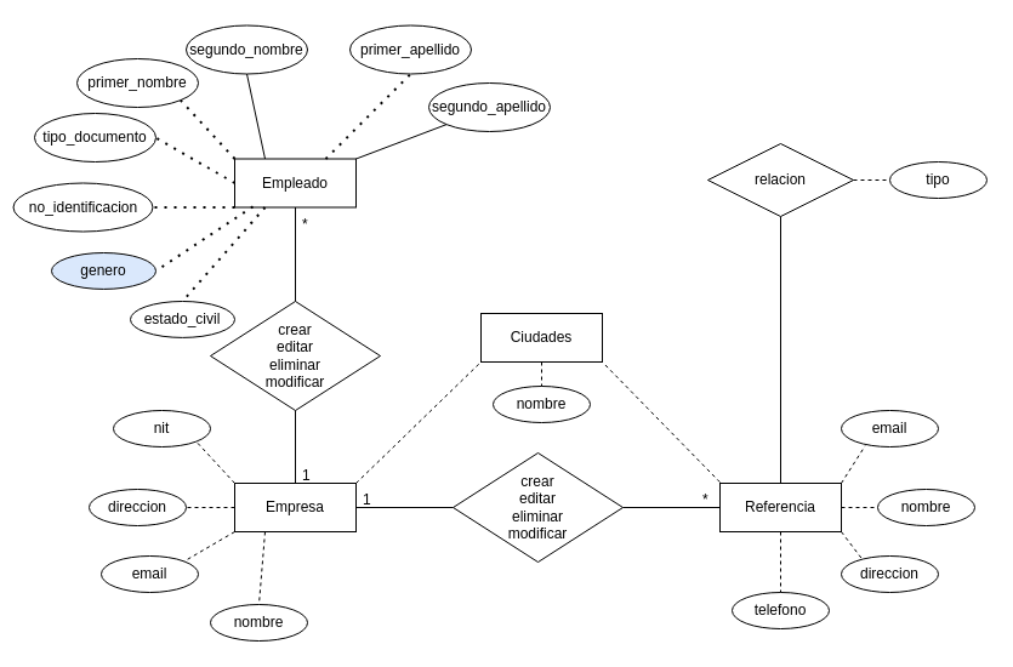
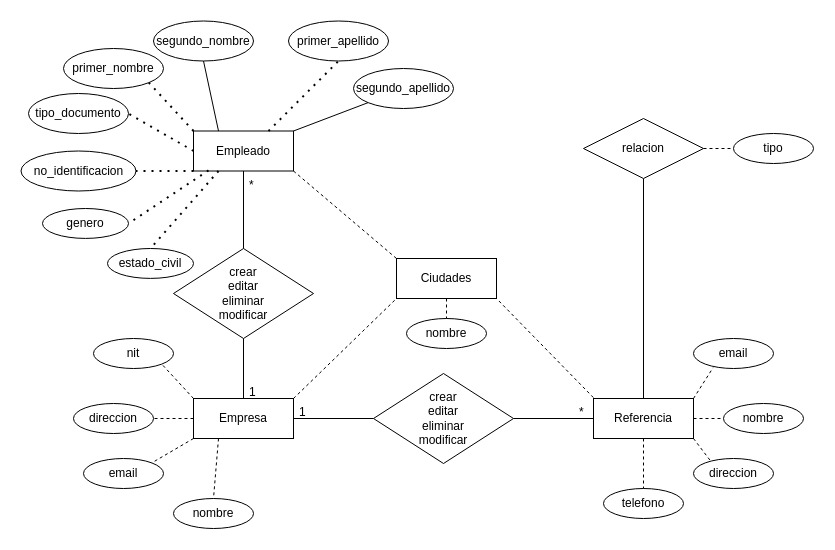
  <mxCell id="0" />
  <mxCell id="1" parent="0" />
  <mxCell id="2" value="Empleado" style="whiteSpace=wrap;html=1;align=center;" parent="1" vertex="1"><mxGeometry x="193" y="130.5" width="100" height="40" as="geometry" /></mxCell>
  <mxCell id="3" value="tipo_documento" style="ellipse;whiteSpace=wrap;html=1;align=center;" parent="1" vertex="1"><mxGeometry x="28" y="93" width="100" height="40" as="geometry" /></mxCell>
- <mxCell id="4" value="no_identificacion" style="ellipse;whiteSpace=wrap;html=1;align=center;" parent="1" vertex="1"><mxGeometry x="10.5" y="150.5" width="115" height="40" as="geometry" /></mxCell>
+ <mxCell id="4" value="no_identificacion" style="ellipse;whiteSpace=wrap;html=1;align=center;" parent="1" vertex="1"><mxGeometry x="20.5" y="150.5" width="115" height="40" as="geometry" /></mxCell>
  <mxCell id="5" value="segundo_apellido" style="ellipse;whiteSpace=wrap;html=1;align=center;" parent="1" vertex="1"><mxGeometry x="353" y="68" width="100" height="40" as="geometry" /></mxCell>
  <mxCell id="6" value="primer_apellido" style="ellipse;whiteSpace=wrap;html=1;align=center;" parent="1" vertex="1"><mxGeometry x="288" y="20.5" width="100" height="40" as="geometry" /></mxCell>
  <mxCell id="7" value="segundo_nombre" style="ellipse;whiteSpace=wrap;html=1;align=center;" parent="1" vertex="1"><mxGeometry x="153" y="20.5" width="100" height="40" as="geometry" /></mxCell>
  <mxCell id="8" value="primer_nombre" style="ellipse;whiteSpace=wrap;html=1;align=center;" parent="1" vertex="1"><mxGeometry x="63" y="48" width="100" height="40" as="geometry" /></mxCell>
  <mxCell id="9" value="Empresa" style="whiteSpace=wrap;html=1;align=center;" parent="1" vertex="1"><mxGeometry x="193" y="398" width="100" height="40" as="geometry" /></mxCell>
  <mxCell id="10" value="Referencia" style="whiteSpace=wrap;html=1;align=center;" parent="1" vertex="1"><mxGeometry x="593" y="398" width="100" height="40" as="geometry" /></mxCell>
  <mxCell id="11" value="nit" style="ellipse;whiteSpace=wrap;html=1;align=center;" parent="1" vertex="1"><mxGeometry x="93" y="338" width="80" height="30" as="geometry" /></mxCell>
  <mxCell id="12" value="direccion" style="ellipse;whiteSpace=wrap;html=1;align=center;" parent="1" vertex="1"><mxGeometry x="73" y="403" width="80" height="30" as="geometry" /></mxCell>
  <mxCell id="13" value="email" style="ellipse;whiteSpace=wrap;html=1;align=center;" parent="1" vertex="1"><mxGeometry x="83" y="458" width="80" height="30" as="geometry" /></mxCell>
  <mxCell id="14" value="nombre&lt;br&gt;" style="ellipse;whiteSpace=wrap;html=1;align=center;" parent="1" vertex="1"><mxGeometry x="406" y="318" width="80" height="30" as="geometry" /></mxCell>
  <mxCell id="15" value="" style="endArrow=none;dashed=1;html=1;dashPattern=1 3;strokeWidth=2;entryX=1;entryY=0.5;entryDx=0;entryDy=0;exitX=0;exitY=1;exitDx=0;exitDy=0;" parent="1" source="2" target="4" edge="1"><mxGeometry width="50" height="50" relative="1" as="geometry"><mxPoint x="283" y="160.5" as="sourcePoint" /><mxPoint x="320.639" y="118.389" as="targetPoint" /><Array as="points" /></mxGeometry></mxCell>
  <mxCell id="16" value="" style="endArrow=none;dashed=1;html=1;dashPattern=1 3;strokeWidth=2;exitX=0;exitY=0.5;exitDx=0;exitDy=0;entryX=1;entryY=0.5;entryDx=0;entryDy=0;" parent="1" source="2" target="3" edge="1"><mxGeometry width="50" height="50" relative="1" as="geometry"><mxPoint x="203" y="160.5" as="sourcePoint" /><mxPoint x="93" y="170.5" as="targetPoint" /></mxGeometry></mxCell>
  <mxCell id="17" value="" style="endArrow=none;dashed=1;html=1;dashPattern=1 3;strokeWidth=2;exitX=0;exitY=0;exitDx=0;exitDy=0;entryX=1;entryY=1;entryDx=0;entryDy=0;" parent="1" source="2" target="8" edge="1"><mxGeometry width="50" height="50" relative="1" as="geometry"><mxPoint x="193" y="132.61" as="sourcePoint" /><mxPoint x="245.639" y="90.499" as="targetPoint" /><Array as="points" /></mxGeometry></mxCell>
  <mxCell id="18" value="" style="endArrow=none;dashed=1;html=1;entryX=1;entryY=1;entryDx=0;entryDy=0;" parent="1" target="11" edge="1"><mxGeometry width="50" height="50" relative="1" as="geometry"><mxPoint x="193" y="398" as="sourcePoint" /><mxPoint x="483" y="348" as="targetPoint" /></mxGeometry></mxCell>
  <mxCell id="19" value="" style="endArrow=none;dashed=1;html=1;exitX=0;exitY=0.5;exitDx=0;exitDy=0;entryX=1;entryY=0.5;entryDx=0;entryDy=0;" parent="1" source="9" target="12" edge="1"><mxGeometry width="50" height="50" relative="1" as="geometry"><mxPoint x="433" y="398" as="sourcePoint" /><mxPoint x="483" y="348" as="targetPoint" /></mxGeometry></mxCell>
  <mxCell id="20" value="" style="endArrow=none;dashed=1;html=1;exitX=0;exitY=1;exitDx=0;exitDy=0;entryX=1;entryY=0;entryDx=0;entryDy=0;" parent="1" source="9" target="13" edge="1"><mxGeometry width="50" height="50" relative="1" as="geometry"><mxPoint x="433" y="398" as="sourcePoint" /><mxPoint x="483" y="348" as="targetPoint" /></mxGeometry></mxCell>
  <mxCell id="21" value="Ciudades" style="whiteSpace=wrap;html=1;align=center;" parent="1" vertex="1"><mxGeometry x="396" y="258" width="100" height="40" as="geometry" /></mxCell>
  <mxCell id="22" value="" style="endArrow=none;dashed=1;html=1;exitX=0.5;exitY=1;exitDx=0;exitDy=0;" parent="1" source="21" target="14" edge="1"><mxGeometry width="50" height="50" relative="1" as="geometry"><mxPoint x="533" y="378" as="sourcePoint" /><mxPoint x="583" y="328" as="targetPoint" /></mxGeometry></mxCell>
  <mxCell id="23" value="" style="endArrow=none;dashed=1;html=1;exitX=1;exitY=0;exitDx=0;exitDy=0;entryX=0;entryY=1;entryDx=0;entryDy=0;" parent="1" source="9" target="21" edge="1"><mxGeometry width="50" height="50" relative="1" as="geometry"><mxPoint x="533" y="438" as="sourcePoint" /><mxPoint x="583" y="388" as="targetPoint" /></mxGeometry></mxCell>
  <mxCell id="24" style="edgeStyle=orthogonalEdgeStyle;rounded=0;orthogonalLoop=1;jettySize=auto;html=1;exitX=0.5;exitY=1;exitDx=0;exitDy=0;" parent="1" source="10" target="10" edge="1"><mxGeometry relative="1" as="geometry" /></mxCell>
  <mxCell id="25" value="" style="endArrow=none;dashed=1;html=1;dashPattern=1 3;strokeWidth=2;exitX=0.75;exitY=0;exitDx=0;exitDy=0;entryX=0.5;entryY=1;entryDx=0;entryDy=0;" parent="1" source="2" target="6" edge="1"><mxGeometry width="50" height="50" relative="1" as="geometry"><mxPoint x="216.68" y="110.5" as="sourcePoint" /><mxPoint x="269.319" y="68.389" as="targetPoint" /><Array as="points" /></mxGeometry></mxCell>
  <mxCell id="26" value="crear&lt;br&gt;editar&lt;br&gt;eliminar&lt;br&gt;modificar" style="shape=rhombus;perimeter=rhombusPerimeter;whiteSpace=wrap;html=1;align=center;" parent="1" vertex="1"><mxGeometry x="373" y="373" width="140" height="90" as="geometry" /></mxCell>
  <mxCell id="27" value="" style="endArrow=none;html=1;rounded=0;entryX=0;entryY=0.5;entryDx=0;entryDy=0;" parent="1" source="26" target="10" edge="1"><mxGeometry relative="1" as="geometry"><mxPoint x="473" y="408" as="sourcePoint" /><mxPoint x="633" y="408" as="targetPoint" /></mxGeometry></mxCell>
  <mxCell id="28" value="" style="endArrow=none;html=1;rounded=0;exitX=1;exitY=0.5;exitDx=0;exitDy=0;entryX=0;entryY=0.5;entryDx=0;entryDy=0;" parent="1" source="9" target="26" edge="1"><mxGeometry relative="1" as="geometry"><mxPoint x="473" y="408" as="sourcePoint" /><mxPoint x="380" y="415" as="targetPoint" /></mxGeometry></mxCell>
  <mxCell id="29" value="" style="endArrow=none;html=1;entryX=0.5;entryY=1;entryDx=0;entryDy=0;exitX=0.25;exitY=0;exitDx=0;exitDy=0;" parent="1" source="2" target="7" edge="1"><mxGeometry width="50" height="50" relative="1" as="geometry"><mxPoint x="203" y="127" as="sourcePoint" /><mxPoint x="243" y="210.5" as="targetPoint" /><Array as="points" /></mxGeometry></mxCell>
  <mxCell id="30" style="edgeStyle=orthogonalEdgeStyle;rounded=0;orthogonalLoop=1;jettySize=auto;html=1;exitX=0.5;exitY=1;exitDx=0;exitDy=0;" parent="1" edge="1"><mxGeometry relative="1" as="geometry"><mxPoint x="643" y="168" as="sourcePoint" /><mxPoint x="643" y="168" as="targetPoint" /></mxGeometry></mxCell>
  <mxCell id="31" value="nombre" style="ellipse;whiteSpace=wrap;html=1;align=center;" parent="1" vertex="1"><mxGeometry x="723" y="403" width="80" height="30" as="geometry" /></mxCell>
  <mxCell id="32" value="" style="endArrow=none;dashed=1;html=1;entryX=0;entryY=0.5;entryDx=0;entryDy=0;exitX=1;exitY=0.5;exitDx=0;exitDy=0;" parent="1" source="10" target="31" edge="1"><mxGeometry width="50" height="50" relative="1" as="geometry"><mxPoint x="693" y="138" as="sourcePoint" /><mxPoint x="523" y="108" as="targetPoint" /></mxGeometry></mxCell>
  <mxCell id="33" value="email" style="ellipse;whiteSpace=wrap;html=1;align=center;" parent="1" vertex="1"><mxGeometry x="693" y="338" width="80" height="30" as="geometry" /></mxCell>
  <mxCell id="34" value="direccion" style="ellipse;whiteSpace=wrap;html=1;align=center;" parent="1" vertex="1"><mxGeometry x="693" y="458" width="80" height="30" as="geometry" /></mxCell>
  <mxCell id="35" value="" style="endArrow=none;dashed=1;html=1;entryX=0.227;entryY=0.13;entryDx=0;entryDy=0;entryPerimeter=0;exitX=1;exitY=1;exitDx=0;exitDy=0;" parent="1" source="10" target="34" edge="1"><mxGeometry width="50" height="50" relative="1" as="geometry"><mxPoint x="693" y="158" as="sourcePoint" /><mxPoint x="513" y="118" as="targetPoint" /></mxGeometry></mxCell>
  <mxCell id="36" value="" style="endArrow=none;dashed=1;html=1;exitX=1;exitY=0;exitDx=0;exitDy=0;entryX=0.245;entryY=0.972;entryDx=0;entryDy=0;entryPerimeter=0;" parent="1" source="10" target="33" edge="1"><mxGeometry width="50" height="50" relative="1" as="geometry"><mxPoint x="693" y="128" as="sourcePoint" /><mxPoint x="713" y="368" as="targetPoint" /></mxGeometry></mxCell>
  <mxCell id="37" value="" style="endArrow=none;html=1;rounded=0;entryX=0.5;entryY=0;entryDx=0;entryDy=0;exitX=0.5;exitY=1;exitDx=0;exitDy=0;" parent="1" source="47" target="10" edge="1"><mxGeometry relative="1" as="geometry"><mxPoint x="643" y="168" as="sourcePoint" /><mxPoint x="483" y="328" as="targetPoint" /></mxGeometry></mxCell>
  <mxCell id="38" value="telefono" style="ellipse;whiteSpace=wrap;html=1;align=center;" parent="1" vertex="1"><mxGeometry x="603" y="488" width="80" height="30" as="geometry" /></mxCell>
  <mxCell id="39" value="" style="endArrow=none;dashed=1;html=1;" parent="1" edge="1"><mxGeometry width="50" height="50" relative="1" as="geometry"><mxPoint x="643" y="438" as="sourcePoint" /><mxPoint x="643" y="488" as="targetPoint" /></mxGeometry></mxCell>
  <mxCell id="40" value="crear&lt;br&gt;editar&lt;br&gt;eliminar&lt;br&gt;modificar" style="shape=rhombus;perimeter=rhombusPerimeter;whiteSpace=wrap;html=1;align=center;" parent="1" vertex="1"><mxGeometry x="173" y="248" width="140" height="90" as="geometry" /></mxCell>
  <mxCell id="41" value="" style="endArrow=none;html=1;exitX=0.5;exitY=0;exitDx=0;exitDy=0;entryX=0.5;entryY=1;entryDx=0;entryDy=0;" parent="1" source="9" target="40" edge="1"><mxGeometry width="50" height="50" relative="1" as="geometry"><mxPoint x="383" y="288" as="sourcePoint" /><mxPoint x="433" y="238" as="targetPoint" /></mxGeometry></mxCell>
  <mxCell id="42" value="" style="endArrow=none;html=1;exitX=0.5;exitY=0;exitDx=0;exitDy=0;entryX=0.5;entryY=1;entryDx=0;entryDy=0;" parent="1" source="40" target="2" edge="1"><mxGeometry width="50" height="50" relative="1" as="geometry"><mxPoint x="383" y="288" as="sourcePoint" /><mxPoint x="433" y="238" as="targetPoint" /></mxGeometry></mxCell>
  <mxCell id="43" value="*" style="text;strokeColor=none;fillColor=none;spacingLeft=4;spacingRight=4;overflow=hidden;rotatable=0;points=[[0,0.5],[1,0.5]];portConstraint=eastwest;fontSize=12;" parent="1" vertex="1"><mxGeometry x="243" y="170.5" width="30" height="20" as="geometry" /></mxCell>
  <mxCell id="44" value="*" style="text;strokeColor=none;fillColor=none;spacingLeft=4;spacingRight=4;overflow=hidden;rotatable=0;points=[[0,0.5],[1,0.5]];portConstraint=eastwest;fontSize=12;" parent="1" vertex="1"><mxGeometry x="573" y="398" width="20" height="20" as="geometry" /></mxCell>
  <mxCell id="45" value="1" style="text;strokeColor=none;fillColor=none;spacingLeft=4;spacingRight=4;overflow=hidden;rotatable=0;points=[[0,0.5],[1,0.5]];portConstraint=eastwest;fontSize=12;" parent="1" vertex="1"><mxGeometry x="293" y="398" width="20" height="20" as="geometry" /></mxCell>
  <mxCell id="46" value="1" style="text;strokeColor=none;fillColor=none;spacingLeft=4;spacingRight=4;overflow=hidden;rotatable=0;points=[[0,0.5],[1,0.5]];portConstraint=eastwest;fontSize=12;" parent="1" vertex="1"><mxGeometry x="243" y="378" width="20" height="20" as="geometry" /></mxCell>
  <mxCell id="47" value="relacion" style="shape=rhombus;perimeter=rhombusPerimeter;whiteSpace=wrap;html=1;align=center;" parent="1" vertex="1"><mxGeometry x="583" y="118" width="120" height="60" as="geometry" /></mxCell>
  <mxCell id="48" value="tipo" style="ellipse;whiteSpace=wrap;html=1;align=center;" parent="1" vertex="1"><mxGeometry x="733" y="133" width="80" height="30" as="geometry" /></mxCell>
  <mxCell id="49" value="" style="endArrow=none;dashed=1;html=1;exitX=1;exitY=0.5;exitDx=0;exitDy=0;entryX=0;entryY=0.5;entryDx=0;entryDy=0;" parent="1" source="47" target="48" edge="1"><mxGeometry width="50" height="50" relative="1" as="geometry"><mxPoint x="383" y="368" as="sourcePoint" /><mxPoint x="433" y="318" as="targetPoint" /></mxGeometry></mxCell>
  <mxCell id="50" value="" style="endArrow=none;dashed=1;html=1;entryX=1;entryY=1;entryDx=0;entryDy=0;exitX=0.993;exitY=-0.048;exitDx=0;exitDy=0;exitPerimeter=0;" parent="1" source="44" target="21" edge="1"><mxGeometry width="50" height="50" relative="1" as="geometry"><mxPoint x="473" y="398" as="sourcePoint" /><mxPoint x="523" y="348" as="targetPoint" /></mxGeometry></mxCell>
+ <mxCell id="51" value="" style="endArrow=none;dashed=1;html=1;entryX=0;entryY=0;entryDx=0;entryDy=0;exitX=1;exitY=1;exitDx=0;exitDy=0;" parent="1" source="2" target="21" edge="1"><mxGeometry width="50" height="50" relative="1" as="geometry"><mxPoint x="473" y="398" as="sourcePoint" /><mxPoint x="523" y="348" as="targetPoint" /></mxGeometry></mxCell>
  <mxCell id="52" value="nombre" style="ellipse;whiteSpace=wrap;html=1;align=center;" vertex="1" parent="1"><mxGeometry x="173" y="498" width="80" height="30" as="geometry" /></mxCell>
  <mxCell id="53" value="" style="endArrow=none;dashed=1;html=1;exitX=0.25;exitY=1;exitDx=0;exitDy=0;entryX=0.5;entryY=0;entryDx=0;entryDy=0;" edge="1" parent="1" source="9" target="52"><mxGeometry width="50" height="50" relative="1" as="geometry"><mxPoint x="203" y="448" as="sourcePoint" /><mxPoint x="161.284" y="472.393" as="targetPoint" /></mxGeometry></mxCell>
- <mxCell id="54" value="genero" style="ellipse;whiteSpace=wrap;html=1;align=center;fillColor=#dae8fc;" vertex="1" parent="1"><mxGeometry x="42" y="208" width="86" height="29.91" as="geometry" /></mxCell>
+ <mxCell id="54" value="genero" style="ellipse;whiteSpace=wrap;html=1;align=center;" vertex="1" parent="1"><mxGeometry x="42" y="208" width="86" height="29.91" as="geometry" /></mxCell>
  <mxCell id="55" value="" style="endArrow=none;dashed=1;html=1;dashPattern=1 3;strokeWidth=2;entryX=1;entryY=0.5;entryDx=0;entryDy=0;exitX=0.15;exitY=0.985;exitDx=0;exitDy=0;exitPerimeter=0;" edge="1" parent="1" source="2" target="54"><mxGeometry width="50" height="50" relative="1" as="geometry"><mxPoint x="203" y="181" as="sourcePoint" /><mxPoint x="128.552" y="166.321" as="targetPoint" /><Array as="points" /></mxGeometry></mxCell>
  <mxCell id="56" value="estado_civil" style="ellipse;whiteSpace=wrap;html=1;align=center;" vertex="1" parent="1"><mxGeometry x="107" y="248" width="86" height="29.91" as="geometry" /></mxCell>
  <mxCell id="57" value="" style="endArrow=none;dashed=1;html=1;dashPattern=1 3;strokeWidth=2;exitX=0.25;exitY=1;exitDx=0;exitDy=0;entryX=0.5;entryY=0;entryDx=0;entryDy=0;" edge="1" parent="1" source="2" target="56"><mxGeometry width="50" height="50" relative="1" as="geometry"><mxPoint x="218" y="179.9" as="sourcePoint" /><mxPoint x="177" y="223" as="targetPoint" /><Array as="points" /></mxGeometry></mxCell>
  <mxCell id="58" value="" style="endArrow=none;html=1;entryX=0;entryY=1;entryDx=0;entryDy=0;exitX=1;exitY=0;exitDx=0;exitDy=0;" edge="1" parent="1" source="2" target="5"><mxGeometry width="50" height="50" relative="1" as="geometry"><mxPoint x="228" y="140.5" as="sourcePoint" /><mxPoint x="213" y="70.5" as="targetPoint" /><Array as="points" /></mxGeometry></mxCell>
